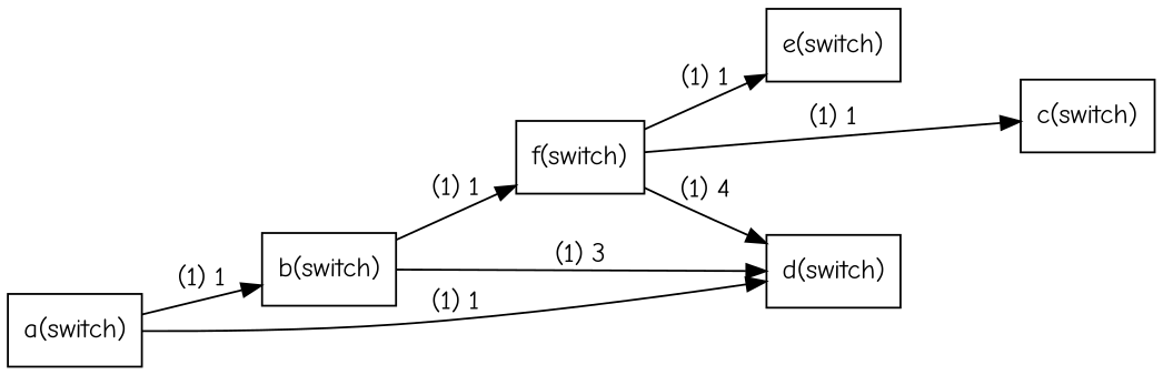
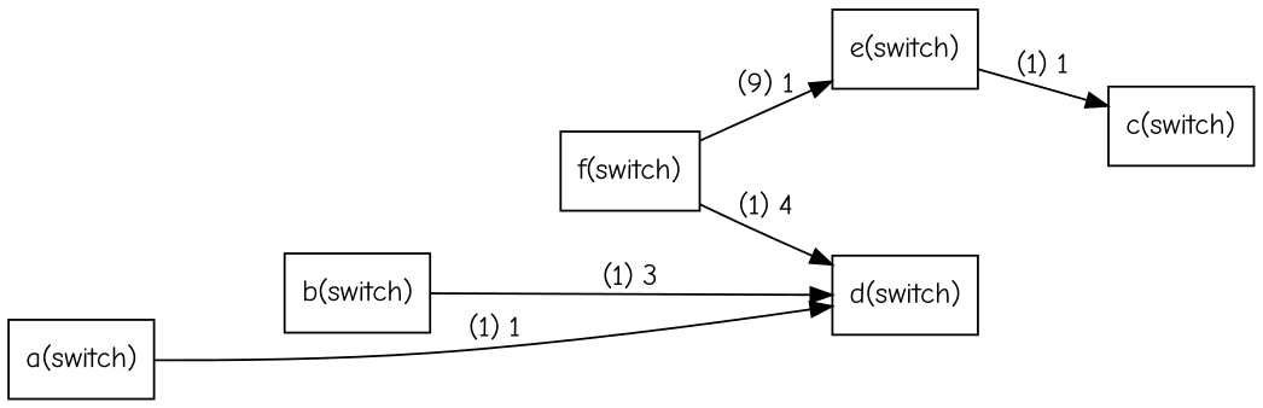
  digraph {
    fontname="Comic Neue"
    rankdir=LR
    node [fontname="Comic Neue" shape=record]
    edge [fontname="Comic Neue"]
    n1 [label="a(switch)"]
    n2 [label="b(switch)"]
    n3 [label="d(switch)"]
    n4 [label="f(switch)"]
    n5 [label="e(switch)"]
    n6 [label="c(switch)"]
-   n1 -> n2 [label="(1) 1"]
    n1 -> n3 [label="(1) 1"]
    n2 -> n3 [label="(1) 3"]
-   n2 -> n4 [label="(1) 1"]
    n4 -> n3 [label="(1) 4"]
-   n4 -> n5 [label="(1) 1"]
-   n4 -> n6 [label="(1) 1"]
+   n4 -> n5 [label="(9) 1"]
+   n5 -> n6 [label="(1) 1"]
  }
